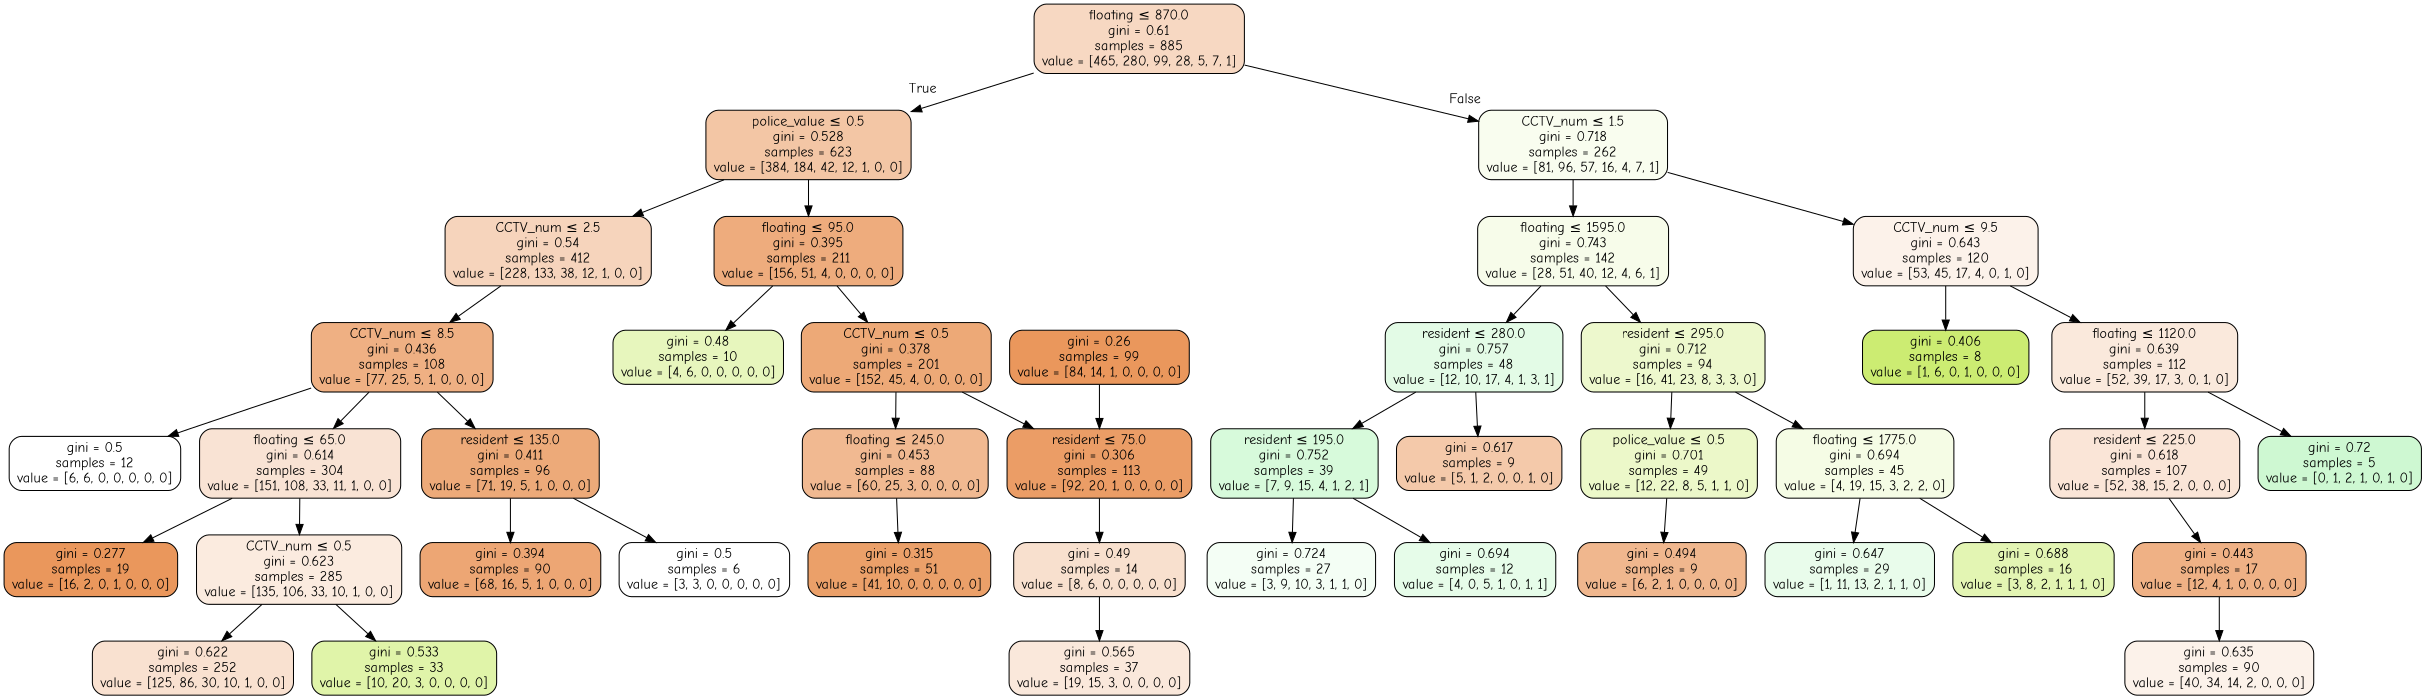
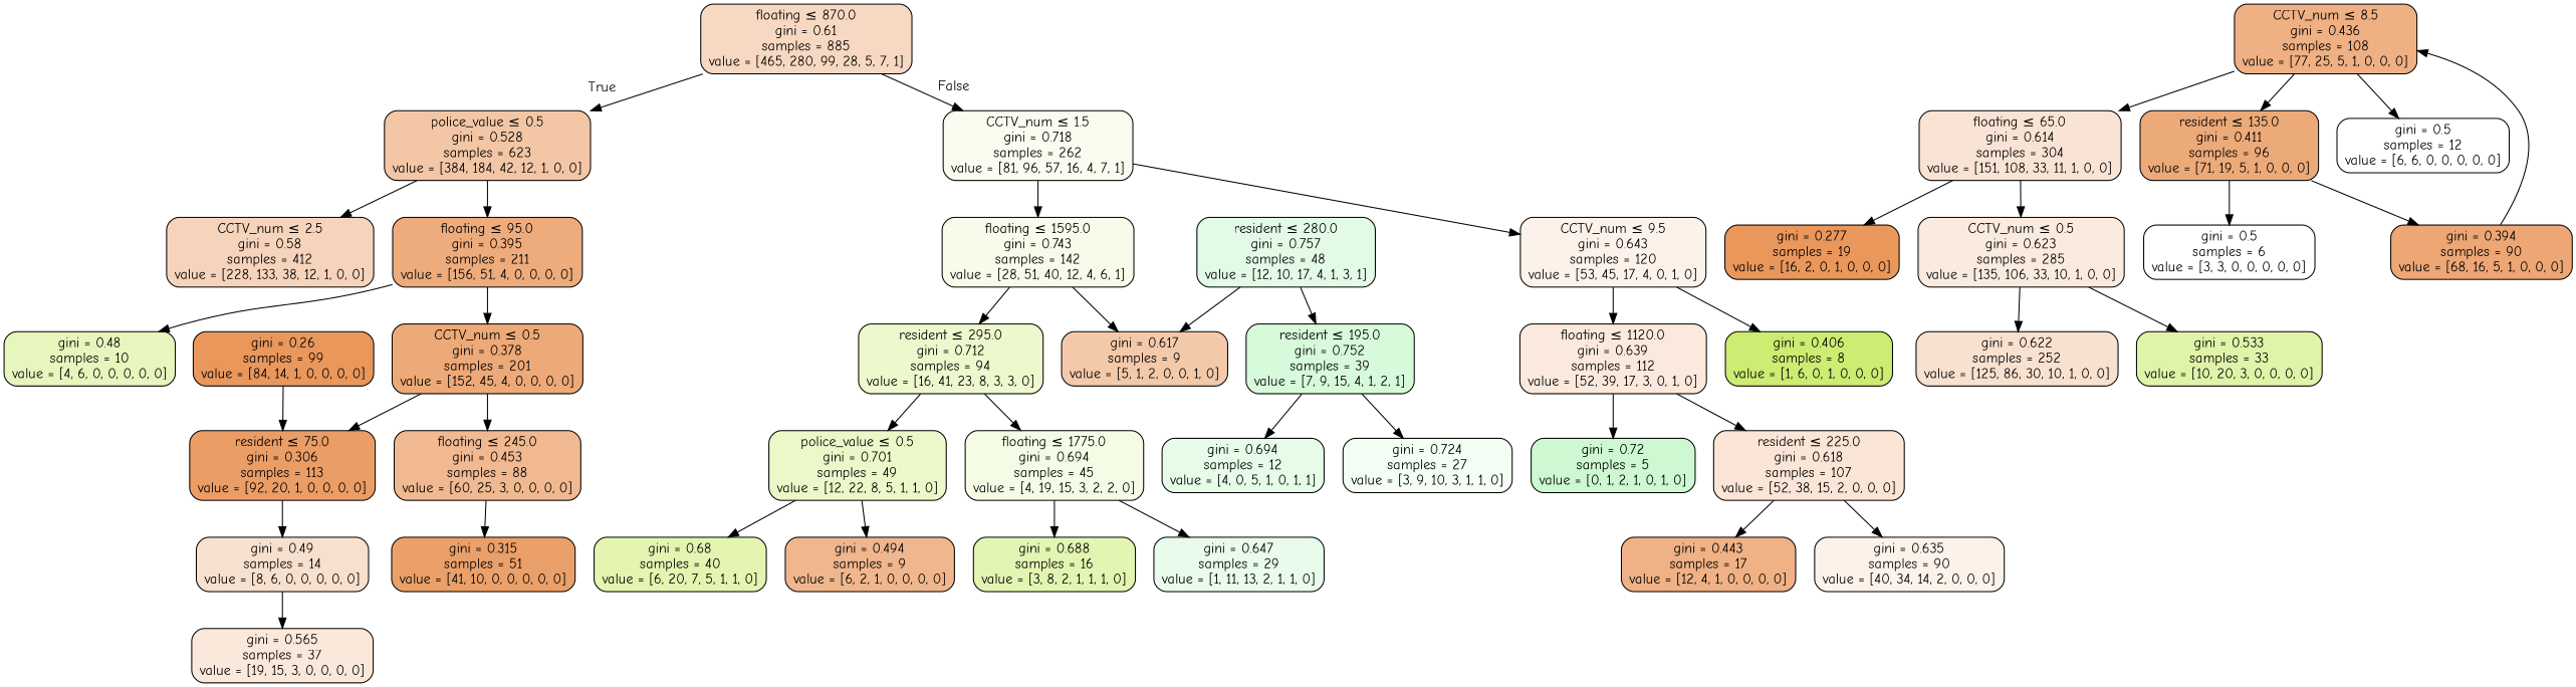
  digraph {
    fontname="Comic Neue"
    node [color=black fillcolor="#fcf2ea" fontname="Comic Neue" shape=box style="filled, rounded"]
    edge [fontname="Comic Neue"]
    n1 [fillcolor="#f7d8c2" label=<floating &le; 870.0<br/>gini = 0.61<br/>samples = 885<br/>value = [465, 280, 99, 28, 5, 7, 1]>]
    n2 [fillcolor="#f3c6a5" label=<police_value &le; 0.5<br/>gini = 0.528<br/>samples = 623<br/>value = [384, 184, 42, 12, 1, 0, 0]>]
    n3 [fillcolor="#f9fdef" label=<CCTV_num &le; 1.5<br/>gini = 0.718<br/>samples = 262<br/>value = [81, 96, 57, 16, 4, 7, 1]>]
-   n4 [fillcolor="#f6d4bc" label=<CCTV_num &le; 2.5<br/>gini = 0.54<br/>samples = 412<br/>value = [228, 133, 38, 12, 1, 0, 0]>]
+   n4 [fillcolor="#f6d4bc" label=<CCTV_num &le; 2.5<br/>gini = 0.58<br/>samples = 412<br/>value = [228, 133, 38, 12, 1, 0, 0]>]
    n5 [fillcolor="#eeac7d" label=<floating &le; 95.0<br/>gini = 0.395<br/>samples = 211<br/>value = [156, 51, 4, 0, 0, 0, 0]>]
    n6 [fillcolor="#f7fcea" label=<floating &le; 1595.0<br/>gini = 0.743<br/>samples = 142<br/>value = [28, 51, 40, 12, 4, 6, 1]>]
    n7 [label=<CCTV_num &le; 9.5<br/>gini = 0.643<br/>samples = 120<br/>value = [53, 45, 17, 4, 0, 1, 0]>]
    n8 [fillcolor="#efb083" label=<CCTV_num &le; 8.5<br/>gini = 0.436<br/>samples = 108<br/>value = [77, 25, 5, 1, 0, 0, 0]>]
    n9 [fillcolor="#e7f6bd" label=<gini = 0.48<br/>samples = 10<br/>value = [4, 6, 0, 0, 0, 0, 0]>]
    n10 [fillcolor="#eda977" label=<CCTV_num &le; 0.5<br/>gini = 0.378<br/>samples = 201<br/>value = [152, 45, 4, 0, 0, 0, 0]>]
    n11 [fillcolor="#f9e3d4" label=<floating &le; 65.0<br/>gini = 0.614<br/>samples = 304<br/>value = [151, 108, 33, 11, 1, 0, 0]>]
    n12 [fillcolor="#ea975c" label=<gini = 0.277<br/>samples = 19<br/>value = [16, 2, 0, 1, 0, 0, 0]>]
    n13 [fillcolor="#fbebdf" label=<CCTV_num &le; 0.5<br/>gini = 0.623<br/>samples = 285<br/>value = [135, 106, 33, 10, 1, 0, 0]>]
    n14 [fillcolor="#edaa79" label=<resident &le; 135.0<br/>gini = 0.411<br/>samples = 96<br/>value = [71, 19, 5, 1, 0, 0, 0]>]
    n15 [fillcolor="#ffffff" label=<gini = 0.5<br/>samples = 12<br/>value = [6, 6, 0, 0, 0, 0, 0]>]
    n16 [fillcolor="#f9e1d0" label=<gini = 0.622<br/>samples = 252<br/>value = [125, 86, 30, 10, 1, 0, 0]>]
    n17 [fillcolor="#e0f4a9" label=<gini = 0.533<br/>samples = 33<br/>value = [10, 20, 3, 0, 0, 0, 0]>]
    n18 [fillcolor="#eda674" label=<gini = 0.394<br/>samples = 90<br/>value = [68, 16, 5, 1, 0, 0, 0]>]
    n19 [fillcolor="#ffffff" label=<gini = 0.5<br/>samples = 6<br/>value = [3, 3, 0, 0, 0, 0, 0]>]
    n20 [fillcolor="#eb9d66" label=<resident &le; 75.0<br/>gini = 0.306<br/>samples = 113<br/>value = [92, 20, 1, 0, 0, 0, 0]>]
    n21 [fillcolor="#f1b991" label=<floating &le; 245.0<br/>gini = 0.453<br/>samples = 88<br/>value = [60, 25, 3, 0, 0, 0, 0]>]
    n22 [fillcolor="#f8e0ce" label=<gini = 0.49<br/>samples = 14<br/>value = [8, 6, 0, 0, 0, 0, 0]>]
    n23 [fillcolor="#eba069" label=<gini = 0.315<br/>samples = 51<br/>value = [41, 10, 0, 0, 0, 0, 0]>]
    n24 [fillcolor="#ea975c" label=<gini = 0.26<br/>samples = 99<br/>value = [84, 14, 1, 0, 0, 0, 0]>]
    n25 [fillcolor="#fae8db" label=<gini = 0.565<br/>samples = 37<br/>value = [19, 15, 3, 0, 0, 0, 0]>]
    n26 [fillcolor="#e3fbe6" label=<resident &le; 280.0<br/>gini = 0.757<br/>samples = 48<br/>value = [12, 10, 17, 4, 1, 3, 1]>]
    n27 [fillcolor="#edf8cd" label=<resident &le; 295.0<br/>gini = 0.712<br/>samples = 94<br/>value = [16, 41, 23, 8, 3, 3, 0]>]
    n28 [fillcolor="#fae9dc" label=<floating &le; 1120.0<br/>gini = 0.639<br/>samples = 112<br/>value = [52, 39, 17, 3, 0, 1, 0]>]
    n29 [fillcolor="#ccec72" label=<gini = 0.406<br/>samples = 8<br/>value = [1, 6, 0, 1, 0, 0, 0]>]
    n30 [fillcolor="#d7fadb" label=<resident &le; 195.0<br/>gini = 0.752<br/>samples = 39<br/>value = [7, 9, 15, 4, 1, 2, 1]>]
    n31 [fillcolor="#f4c9aa" label=<gini = 0.617<br/>samples = 9<br/>value = [5, 1, 2, 0, 0, 1, 0]>]
    n32 [fillcolor="#ecf8c9" label=<police_value &le; 0.5<br/>gini = 0.701<br/>samples = 49<br/>value = [12, 22, 8, 5, 1, 1, 0]>]
    n33 [fillcolor="#f5fce5" label=<floating &le; 1775.0<br/>gini = 0.694<br/>samples = 45<br/>value = [4, 19, 15, 3, 2, 2, 0]>]
    n34 [fillcolor="#e6fce9" label=<gini = 0.694<br/>samples = 12<br/>value = [4, 0, 5, 1, 0, 1, 1]>]
    n35 [fillcolor="#f4fef5" label=<gini = 0.724<br/>samples = 27<br/>value = [3, 9, 10, 3, 1, 1, 0]>]
+   n36 [fillcolor="#e3f5b1" label=<gini = 0.68<br/>samples = 40<br/>value = [6, 20, 7, 5, 1, 1, 0]>]
    n37 [fillcolor="#f0b78e" label=<gini = 0.494<br/>samples = 9<br/>value = [6, 2, 1, 0, 0, 0, 0]>]
    n38 [fillcolor="#e3f5b3" label=<gini = 0.688<br/>samples = 16<br/>value = [3, 8, 2, 1, 1, 1, 0]>]
    n39 [fillcolor="#e9fceb" label=<gini = 0.647<br/>samples = 29<br/>value = [1, 11, 13, 2, 1, 1, 0]>]
    n40 [fillcolor="#cef8d2" label=<gini = 0.72<br/>samples = 5<br/>value = [0, 1, 2, 1, 0, 1, 0]>]
    n41 [fillcolor="#fae5d7" label=<resident &le; 225.0<br/>gini = 0.618<br/>samples = 107<br/>value = [52, 38, 15, 2, 0, 0, 0]>]
    n42 [fillcolor="#efb185" label=<gini = 0.443<br/>samples = 17<br/>value = [12, 4, 1, 0, 0, 0, 0]>]
    n43 [label=<gini = 0.635<br/>samples = 90<br/>value = [40, 34, 14, 2, 0, 0, 0]>]
    n1 -> n2 [headlabel=True labelangle=45 labeldistance=2.5]
    n1 -> n3 [headlabel=False labelangle=-45 labeldistance=2.5]
    n2 -> n4
    n2 -> n5
    n3 -> n6
    n3 -> n7
-   n4 -> n8
+   n18 -> n8
    n5 -> n9
    n5 -> n10
-   n6 -> n26
+   n6 -> n31
    n6 -> n27
    n7 -> n28
    n7 -> n29
    n8 -> n11
    n8 -> n14
    n8 -> n15
    n10 -> n20
    n10 -> n21
    n11 -> n12
    n11 -> n13
    n13 -> n16
    n13 -> n17
    n14 -> n18
    n14 -> n19
    n20 -> n22
    n21 -> n23
    n22 -> n25
    n24 -> n20
    n26 -> n30
    n26 -> n31
    n27 -> n32
    n27 -> n33
    n28 -> n40
    n28 -> n41
    n30 -> n34
    n30 -> n35
+   n32 -> n36
    n32 -> n37
    n33 -> n38
    n33 -> n39
    n41 -> n42
-   n42 -> n43
+   n41 -> n43
  }
